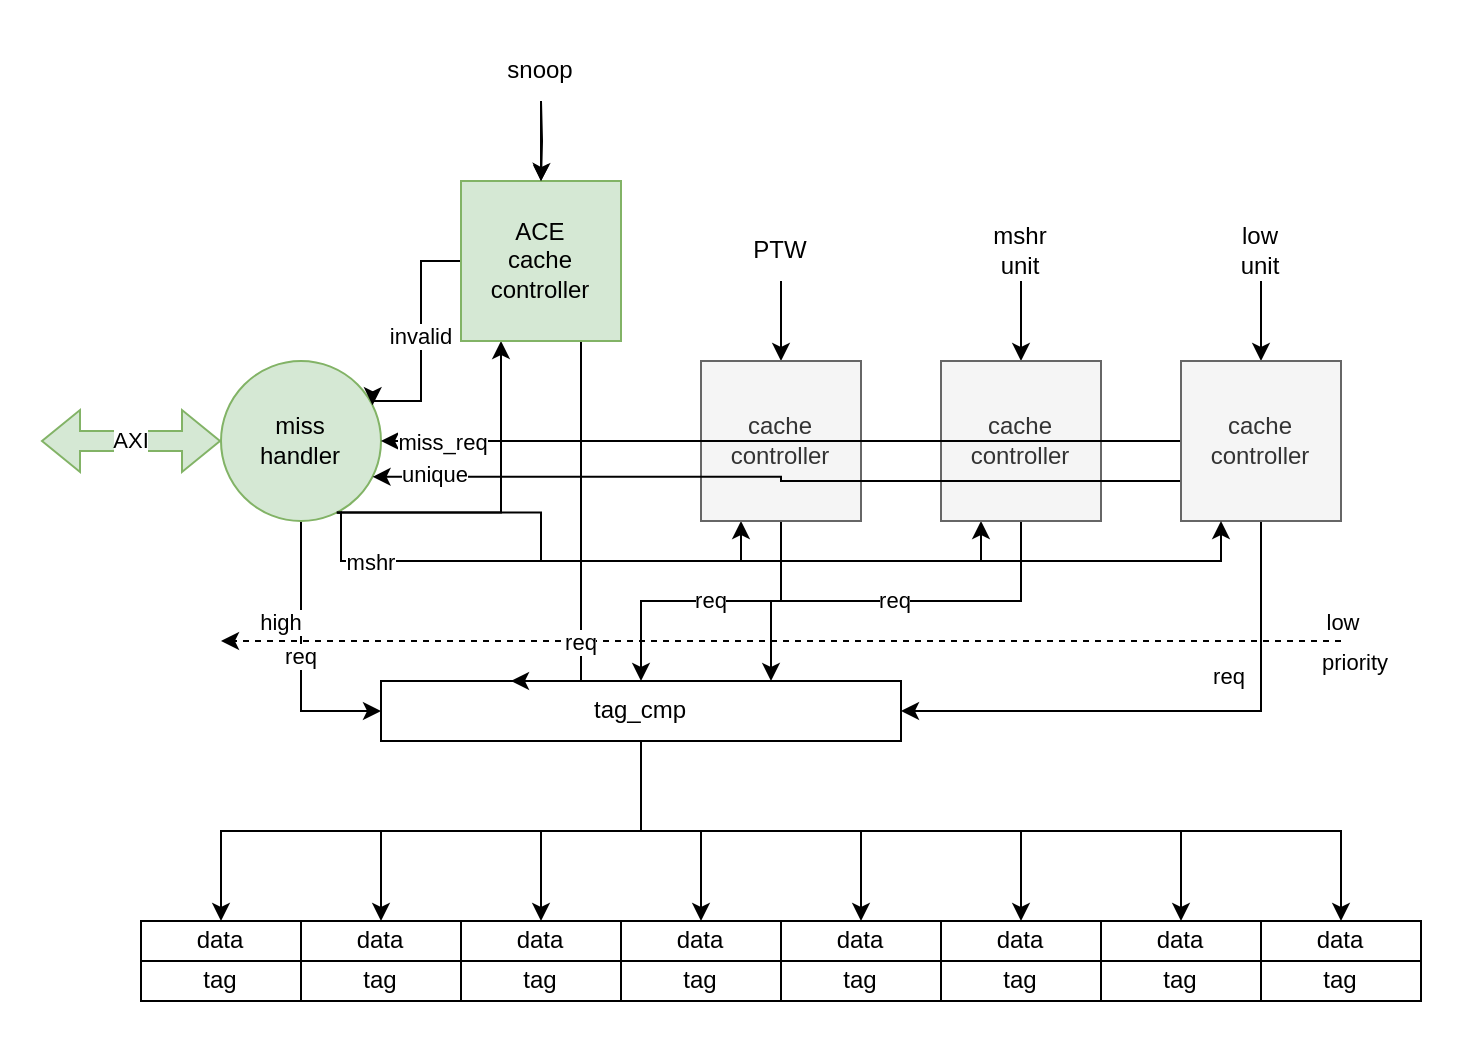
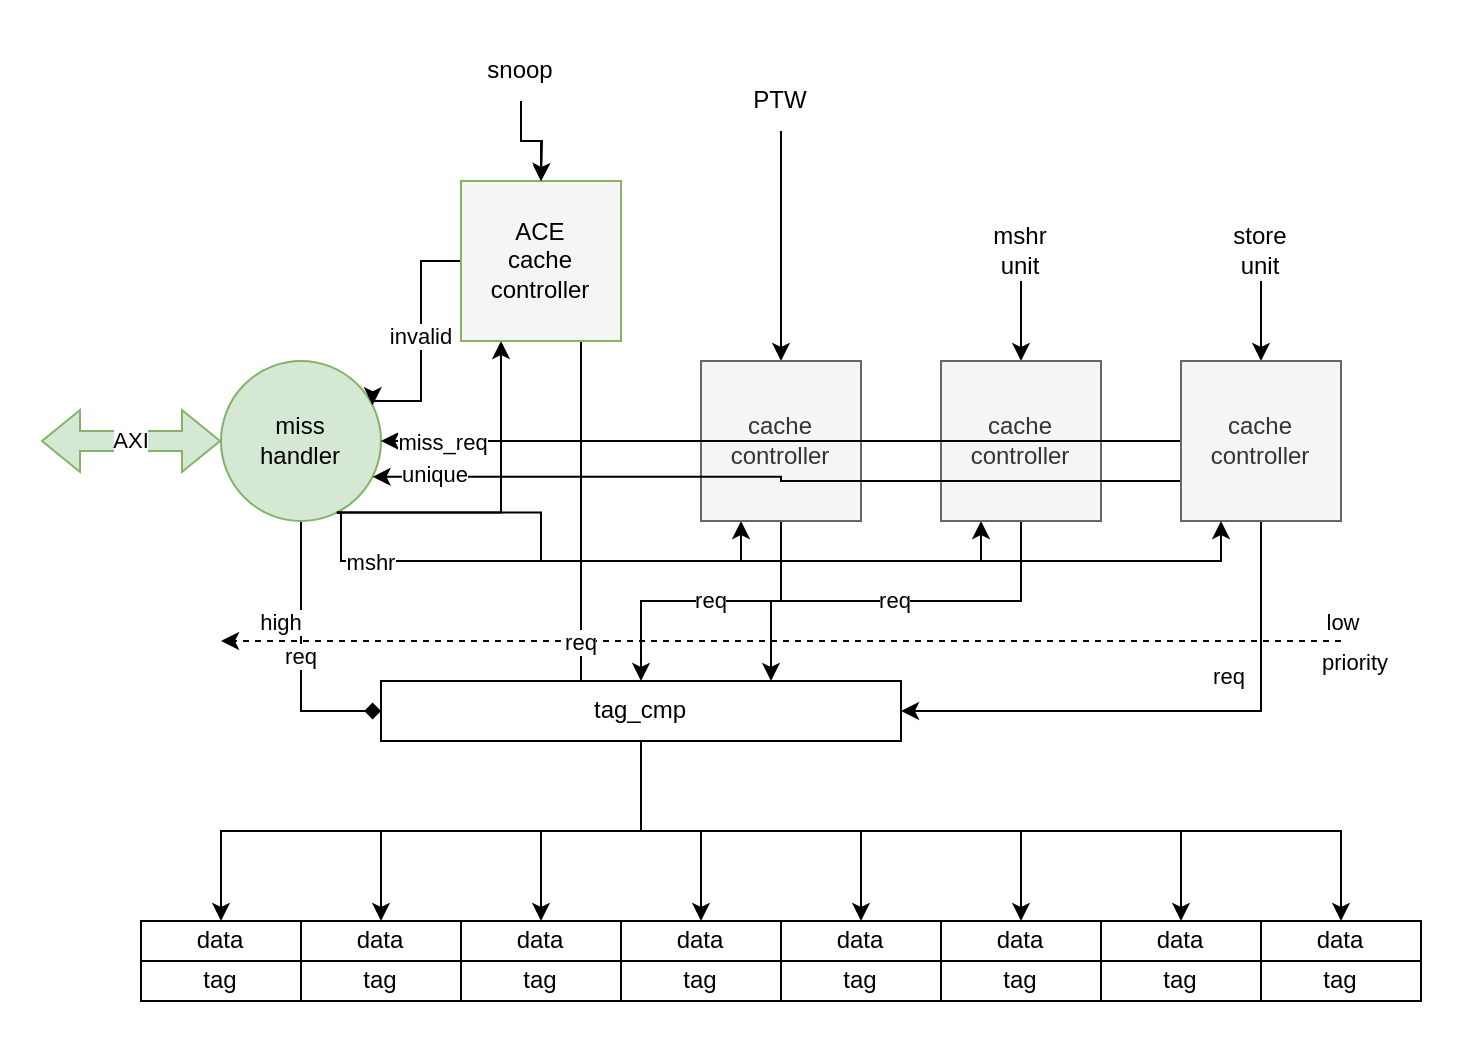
  <mxCell id="0" />
  <mxCell id="1" parent="0" />
  <mxCell id="2" style="edgeStyle=orthogonalEdgeStyle;rounded=0;orthogonalLoop=1;jettySize=auto;html=1;exitX=0.5;exitY=0;exitDx=0;exitDy=0;endArrow=none;endFill=0;startArrow=classic;startFill=1;entryX=0.5;entryY=1;entryDx=0;entryDy=0;entryPerimeter=0;" parent="1" source="5" target="47" edge="1"><mxGeometry relative="1" as="geometry"><mxPoint x="390" y="140" as="targetPoint" /></mxGeometry></mxCell>
  <mxCell id="3" style="edgeStyle=orthogonalEdgeStyle;rounded=0;orthogonalLoop=1;jettySize=auto;html=1;entryX=0.75;entryY=1;entryDx=0;entryDy=0;startArrow=classic;startFill=1;endArrow=none;endFill=0;exitX=0.25;exitY=1;exitDx=0;exitDy=0;" parent="1" source="5" target="8" edge="1"><mxGeometry relative="1" as="geometry" /></mxCell>
  <mxCell id="4" value="req" style="edgeStyle=orthogonalEdgeStyle;rounded=0;orthogonalLoop=1;jettySize=auto;html=1;exitX=0.5;exitY=1;exitDx=0;exitDy=0;entryX=0.5;entryY=0;entryDx=0;entryDy=0;startArrow=none;startFill=0;endArrow=classic;endFill=1;" parent="1" source="5" target="29" edge="1"><mxGeometry relative="1" as="geometry" /></mxCell>
  <mxCell id="5" value="&lt;div&gt;cache&lt;/div&gt;&lt;div&gt;controller&lt;br&gt;&lt;/div&gt;" style="whiteSpace=wrap;html=1;aspect=fixed;fillColor=#f5f5f5;strokeColor=#666666;fontColor=#333333;" parent="1" vertex="1"><mxGeometry x="350" y="180" width="80" height="80" as="geometry" /></mxCell>
- <mxCell id="6" value="req" style="edgeStyle=orthogonalEdgeStyle;rounded=0;orthogonalLoop=1;jettySize=auto;html=1;exitX=0.5;exitY=1;exitDx=0;exitDy=0;entryX=0;entryY=0.5;entryDx=0;entryDy=0;startArrow=none;startFill=0;endArrow=classic;endFill=1;" parent="1" source="8" target="29" edge="1"><mxGeometry relative="1" as="geometry" /></mxCell>
+ <mxCell id="6" value="req" style="edgeStyle=orthogonalEdgeStyle;rounded=0;orthogonalLoop=1;jettySize=auto;html=1;exitX=0.5;exitY=1;exitDx=0;exitDy=0;entryX=0;entryY=0.5;entryDx=0;entryDy=0;startArrow=none;startFill=0;endArrow=diamond;endFill=1;" parent="1" source="8" target="29" edge="1"><mxGeometry relative="1" as="geometry" /></mxCell>
  <mxCell id="7" style="edgeStyle=orthogonalEdgeStyle;rounded=0;orthogonalLoop=1;jettySize=auto;html=1;exitX=0.75;exitY=1;exitDx=0;exitDy=0;entryX=0.25;entryY=1;entryDx=0;entryDy=0;" parent="1" source="8" target="56" edge="1"><mxGeometry relative="1" as="geometry" /></mxCell>
  <mxCell id="8" value="&lt;div&gt;miss&lt;/div&gt;&lt;div&gt;handler&lt;br&gt;&lt;/div&gt;" style="ellipse;whiteSpace=wrap;html=1;aspect=fixed;fillColor=#d5e8d4;strokeColor=#82b366;" parent="1" vertex="1"><mxGeometry x="110" y="180" width="80" height="80" as="geometry" /></mxCell>
  <mxCell id="9" style="edgeStyle=orthogonalEdgeStyle;rounded=0;orthogonalLoop=1;jettySize=auto;html=1;exitX=0.5;exitY=0;exitDx=0;exitDy=0;endArrow=none;endFill=0;startArrow=classic;startFill=1;entryX=0.5;entryY=1;entryDx=0;entryDy=0;" parent="1" source="12" target="48" edge="1"><mxGeometry relative="1" as="geometry"><mxPoint x="510" y="140" as="targetPoint" /></mxGeometry></mxCell>
  <mxCell id="10" style="edgeStyle=orthogonalEdgeStyle;rounded=0;orthogonalLoop=1;jettySize=auto;html=1;entryX=0.75;entryY=1;entryDx=0;entryDy=0;startArrow=classic;startFill=1;endArrow=none;endFill=0;exitX=0.25;exitY=1;exitDx=0;exitDy=0;" parent="1" source="12" target="8" edge="1"><mxGeometry relative="1" as="geometry"><Array as="points"><mxPoint x="490" y="280" /><mxPoint x="170" y="280" /></Array></mxGeometry></mxCell>
  <mxCell id="11" value="req" style="edgeStyle=orthogonalEdgeStyle;rounded=0;orthogonalLoop=1;jettySize=auto;html=1;exitX=0.5;exitY=1;exitDx=0;exitDy=0;entryX=0.75;entryY=0;entryDx=0;entryDy=0;startArrow=none;startFill=0;endArrow=classic;endFill=1;" parent="1" source="12" target="29" edge="1"><mxGeometry relative="1" as="geometry" /></mxCell>
  <mxCell id="12" value="&lt;div&gt;cache&lt;/div&gt;&lt;div&gt;controller&lt;br&gt;&lt;/div&gt;" style="whiteSpace=wrap;html=1;aspect=fixed;fillColor=#f5f5f5;strokeColor=#666666;fontColor=#333333;" parent="1" vertex="1"><mxGeometry x="470" y="180" width="80" height="80" as="geometry" /></mxCell>
  <mxCell id="13" style="edgeStyle=orthogonalEdgeStyle;rounded=0;orthogonalLoop=1;jettySize=auto;html=1;exitX=0.5;exitY=0;exitDx=0;exitDy=0;endArrow=none;endFill=0;startArrow=classic;startFill=1;entryX=0.5;entryY=1;entryDx=0;entryDy=0;" parent="1" source="20" target="49" edge="1"><mxGeometry relative="1" as="geometry"><mxPoint x="630" y="140" as="targetPoint" /></mxGeometry></mxCell>
  <mxCell id="14" style="edgeStyle=orthogonalEdgeStyle;rounded=0;orthogonalLoop=1;jettySize=auto;html=1;exitX=0.5;exitY=1;exitDx=0;exitDy=0;startArrow=none;startFill=0;endArrow=classic;endFill=1;entryX=1;entryY=0.5;entryDx=0;entryDy=0;" parent="1" source="20" target="29" edge="1"><mxGeometry relative="1" as="geometry"><mxPoint x="630" y="310" as="targetPoint" /></mxGeometry></mxCell>
  <mxCell id="15" value="req" style="edgeLabel;html=1;align=center;verticalAlign=middle;resizable=0;points=[];" parent="14" vertex="1" connectable="0"><mxGeometry x="-0.179" y="-1" relative="1" as="geometry"><mxPoint x="1" y="-17" as="offset" /></mxGeometry></mxCell>
  <mxCell id="16" style="edgeStyle=orthogonalEdgeStyle;rounded=0;orthogonalLoop=1;jettySize=auto;html=1;exitX=0;exitY=0.5;exitDx=0;exitDy=0;entryX=1;entryY=0.5;entryDx=0;entryDy=0;" parent="1" source="20" target="8" edge="1"><mxGeometry relative="1" as="geometry"><mxPoint x="190" y="220" as="targetPoint" /><Array as="points" /></mxGeometry></mxCell>
  <mxCell id="17" value="&lt;div&gt;miss_req&lt;/div&gt;" style="edgeLabel;html=1;align=center;verticalAlign=middle;resizable=0;points=[];" parent="16" connectable="0" vertex="1"><mxGeometry x="0.667" y="-1" relative="1" as="geometry"><mxPoint x="-37" y="1" as="offset" /></mxGeometry></mxCell>
  <mxCell id="18" style="edgeStyle=orthogonalEdgeStyle;rounded=0;orthogonalLoop=1;jettySize=auto;html=1;exitX=0;exitY=0.75;exitDx=0;exitDy=0;entryX=1;entryY=0.75;entryDx=0;entryDy=0;" parent="1" source="20" target="8" edge="1"><mxGeometry relative="1" as="geometry" /></mxCell>
  <mxCell id="19" value="unique" style="edgeLabel;html=1;align=center;verticalAlign=middle;resizable=0;points=[];" parent="18" connectable="0" vertex="1"><mxGeometry x="0.865" y="-1" relative="1" as="geometry"><mxPoint x="3" as="offset" /></mxGeometry></mxCell>
  <mxCell id="20" value="&lt;div&gt;cache&lt;/div&gt;&lt;div&gt;controller&lt;br&gt;&lt;/div&gt;" style="whiteSpace=wrap;html=1;aspect=fixed;fillColor=#f5f5f5;strokeColor=#666666;fontColor=#333333;" parent="1" vertex="1"><mxGeometry x="590" y="180" width="80" height="80" as="geometry" /></mxCell>
  <mxCell id="21" style="edgeStyle=orthogonalEdgeStyle;rounded=0;orthogonalLoop=1;jettySize=auto;html=1;exitX=0.5;exitY=1;exitDx=0;exitDy=0;startArrow=none;startFill=0;endArrow=classic;endFill=1;" parent="1" source="29" target="38" edge="1"><mxGeometry relative="1" as="geometry" /></mxCell>
  <mxCell id="22" style="edgeStyle=orthogonalEdgeStyle;rounded=0;orthogonalLoop=1;jettySize=auto;html=1;exitX=0.5;exitY=1;exitDx=0;exitDy=0;entryX=0.5;entryY=0;entryDx=0;entryDy=0;startArrow=none;startFill=0;endArrow=classic;endFill=1;" parent="1" source="29" target="40" edge="1"><mxGeometry relative="1" as="geometry" /></mxCell>
  <mxCell id="23" style="edgeStyle=orthogonalEdgeStyle;rounded=0;orthogonalLoop=1;jettySize=auto;html=1;exitX=0.5;exitY=1;exitDx=0;exitDy=0;entryX=0.5;entryY=0;entryDx=0;entryDy=0;startArrow=none;startFill=0;endArrow=classic;endFill=1;" parent="1" source="29" target="42" edge="1"><mxGeometry relative="1" as="geometry" /></mxCell>
  <mxCell id="24" style="edgeStyle=orthogonalEdgeStyle;rounded=0;orthogonalLoop=1;jettySize=auto;html=1;exitX=0.5;exitY=1;exitDx=0;exitDy=0;startArrow=none;startFill=0;endArrow=classic;endFill=1;" parent="1" source="29" target="44" edge="1"><mxGeometry relative="1" as="geometry" /></mxCell>
  <mxCell id="25" style="edgeStyle=orthogonalEdgeStyle;rounded=0;orthogonalLoop=1;jettySize=auto;html=1;exitX=0.5;exitY=1;exitDx=0;exitDy=0;startArrow=none;startFill=0;endArrow=classic;endFill=1;" parent="1" source="29" target="30" edge="1"><mxGeometry relative="1" as="geometry" /></mxCell>
  <mxCell id="26" style="edgeStyle=orthogonalEdgeStyle;rounded=0;orthogonalLoop=1;jettySize=auto;html=1;exitX=0.5;exitY=1;exitDx=0;exitDy=0;startArrow=none;startFill=0;endArrow=classic;endFill=1;" parent="1" source="29" target="32" edge="1"><mxGeometry relative="1" as="geometry" /></mxCell>
  <mxCell id="27" style="edgeStyle=orthogonalEdgeStyle;rounded=0;orthogonalLoop=1;jettySize=auto;html=1;exitX=0.5;exitY=1;exitDx=0;exitDy=0;startArrow=none;startFill=0;endArrow=classic;endFill=1;" parent="1" source="29" target="34" edge="1"><mxGeometry relative="1" as="geometry" /></mxCell>
  <mxCell id="28" style="edgeStyle=orthogonalEdgeStyle;rounded=0;orthogonalLoop=1;jettySize=auto;html=1;exitX=0.5;exitY=1;exitDx=0;exitDy=0;entryX=0.5;entryY=0;entryDx=0;entryDy=0;startArrow=none;startFill=0;endArrow=classic;endFill=1;" parent="1" source="29" target="36" edge="1"><mxGeometry relative="1" as="geometry" /></mxCell>
  <mxCell id="29" value="tag_cmp" style="rounded=0;whiteSpace=wrap;html=1;" parent="1" vertex="1"><mxGeometry x="190" y="340" width="260" height="30" as="geometry" /></mxCell>
  <mxCell id="30" value="data" style="rounded=0;whiteSpace=wrap;html=1;" parent="1" vertex="1"><mxGeometry x="390" y="460" width="80" height="20" as="geometry" /></mxCell>
  <mxCell id="31" value="tag" style="rounded=0;whiteSpace=wrap;html=1;" parent="1" vertex="1"><mxGeometry x="390" y="480" width="80" height="20" as="geometry" /></mxCell>
  <mxCell id="32" value="data" style="rounded=0;whiteSpace=wrap;html=1;" parent="1" vertex="1"><mxGeometry x="470" y="460" width="80" height="20" as="geometry" /></mxCell>
  <mxCell id="33" value="tag" style="rounded=0;whiteSpace=wrap;html=1;" parent="1" vertex="1"><mxGeometry x="470" y="480" width="80" height="20" as="geometry" /></mxCell>
  <mxCell id="34" value="data" style="rounded=0;whiteSpace=wrap;html=1;" parent="1" vertex="1"><mxGeometry x="550" y="460" width="80" height="20" as="geometry" /></mxCell>
  <mxCell id="35" value="tag" style="rounded=0;whiteSpace=wrap;html=1;" parent="1" vertex="1"><mxGeometry x="550" y="480" width="80" height="20" as="geometry" /></mxCell>
  <mxCell id="36" value="data" style="rounded=0;whiteSpace=wrap;html=1;" parent="1" vertex="1"><mxGeometry x="630" y="460" width="80" height="20" as="geometry" /></mxCell>
  <mxCell id="37" value="tag" style="rounded=0;whiteSpace=wrap;html=1;" parent="1" vertex="1"><mxGeometry x="630" y="480" width="80" height="20" as="geometry" /></mxCell>
  <mxCell id="38" value="data" style="rounded=0;whiteSpace=wrap;html=1;" parent="1" vertex="1"><mxGeometry x="70" y="460" width="80" height="20" as="geometry" /></mxCell>
  <mxCell id="39" value="tag" style="rounded=0;whiteSpace=wrap;html=1;" parent="1" vertex="1"><mxGeometry x="70" y="480" width="80" height="20" as="geometry" /></mxCell>
  <mxCell id="40" value="data" style="rounded=0;whiteSpace=wrap;html=1;" parent="1" vertex="1"><mxGeometry x="150" y="460" width="80" height="20" as="geometry" /></mxCell>
  <mxCell id="41" value="tag" style="rounded=0;whiteSpace=wrap;html=1;" parent="1" vertex="1"><mxGeometry x="150" y="480" width="80" height="20" as="geometry" /></mxCell>
  <mxCell id="42" value="data" style="rounded=0;whiteSpace=wrap;html=1;" parent="1" vertex="1"><mxGeometry x="230" y="460" width="80" height="20" as="geometry" /></mxCell>
  <mxCell id="43" value="tag" style="rounded=0;whiteSpace=wrap;html=1;" parent="1" vertex="1"><mxGeometry x="230" y="480" width="80" height="20" as="geometry" /></mxCell>
  <mxCell id="44" value="data" style="rounded=0;whiteSpace=wrap;html=1;" parent="1" vertex="1"><mxGeometry x="310" y="460" width="80" height="20" as="geometry" /></mxCell>
  <mxCell id="45" value="tag" style="rounded=0;whiteSpace=wrap;html=1;" parent="1" vertex="1"><mxGeometry x="310" y="480" width="80" height="20" as="geometry" /></mxCell>
  <mxCell id="46" value="AXI" style="shape=flexArrow;endArrow=classic;startArrow=classic;html=1;rounded=0;entryX=0;entryY=0.5;entryDx=0;entryDy=0;fillColor=#d5e8d4;strokeColor=#82b366;" parent="1" target="8" edge="1"><mxGeometry width="100" height="100" relative="1" as="geometry"><mxPoint x="20" y="220" as="sourcePoint" /><mxPoint x="460" y="420" as="targetPoint" /></mxGeometry></mxCell>
- <mxCell id="47" value="PTW" style="text;html=1;strokeColor=none;fillColor=none;align=center;verticalAlign=middle;whiteSpace=wrap;rounded=0;" parent="1" vertex="1"><mxGeometry x="360" y="110" width="60" height="30" as="geometry" /></mxCell>
+ <mxCell id="47" value="PTW" style="text;html=1;strokeColor=none;fillColor=none;align=center;verticalAlign=middle;whiteSpace=wrap;rounded=0;" parent="1" vertex="1"><mxGeometry x="360" y="35" width="60" height="30" as="geometry" /></mxCell>
  <mxCell id="48" value="mshr&lt;br&gt;unit" style="text;html=1;strokeColor=none;fillColor=none;align=center;verticalAlign=middle;whiteSpace=wrap;rounded=0;" parent="1" vertex="1"><mxGeometry x="480" y="110" width="60" height="30" as="geometry" /></mxCell>
- <mxCell id="49" value="&lt;div&gt;low&lt;/div&gt;&lt;div&gt;unit&lt;br&gt;&lt;/div&gt;" style="text;html=1;strokeColor=none;fillColor=none;align=center;verticalAlign=middle;whiteSpace=wrap;rounded=0;" parent="1" vertex="1"><mxGeometry x="600" y="110" width="60" height="30" as="geometry" /></mxCell>
+ <mxCell id="49" value="&lt;div&gt;store&lt;/div&gt;&lt;div&gt;unit&lt;br&gt;&lt;/div&gt;" style="text;html=1;strokeColor=none;fillColor=none;align=center;verticalAlign=middle;whiteSpace=wrap;rounded=0;" parent="1" vertex="1"><mxGeometry x="600" y="110" width="60" height="30" as="geometry" /></mxCell>
  <mxCell id="50" value="" style="endArrow=classic;html=1;rounded=0;dashed=1;" parent="1" edge="1"><mxGeometry width="50" height="50" relative="1" as="geometry"><mxPoint x="670" y="320" as="sourcePoint" /><mxPoint x="110" y="320" as="targetPoint" /></mxGeometry></mxCell>
  <mxCell id="51" value="priority" style="edgeLabel;html=1;align=center;verticalAlign=middle;resizable=0;points=[];" parent="50" vertex="1" connectable="0"><mxGeometry x="-0.269" y="3" relative="1" as="geometry"><mxPoint x="211" y="7" as="offset" /></mxGeometry></mxCell>
  <mxCell id="52" value="&lt;div&gt;high&lt;/div&gt;" style="edgeLabel;html=1;align=center;verticalAlign=middle;resizable=0;points=[];" parent="50" vertex="1" connectable="0"><mxGeometry x="0.538" y="-2" relative="1" as="geometry"><mxPoint x="-100" y="-8" as="offset" /></mxGeometry></mxCell>
  <mxCell id="53" value="low" style="edgeLabel;html=1;align=center;verticalAlign=middle;resizable=0;points=[];" parent="50" vertex="1" connectable="0"><mxGeometry x="-0.727" y="-2" relative="1" as="geometry"><mxPoint x="76" y="-8" as="offset" /></mxGeometry></mxCell>
- <mxCell id="54" value="req" style="edgeStyle=orthogonalEdgeStyle;rounded=0;orthogonalLoop=1;jettySize=auto;html=1;exitX=0.75;exitY=1;exitDx=0;exitDy=0;entryX=0.25;entryY=0;entryDx=0;entryDy=0;" parent="1" source="56" target="29" edge="1"><mxGeometry x="0.474" relative="1" as="geometry"><Array as="points"><mxPoint x="290" y="230" /><mxPoint x="290" y="230" /></Array><mxPoint as="offset" /></mxGeometry></mxCell>
+ <mxCell id="54" value="req" style="edgeStyle=orthogonalEdgeStyle;rounded=0;orthogonalLoop=1;jettySize=auto;html=1;exitX=0.75;exitY=1;exitDx=0;exitDy=0;entryX=0.25;entryY=0;entryDx=0;entryDy=0;endArrow=none;" parent="1" source="56" target="29" edge="1"><mxGeometry x="0.474" relative="1" as="geometry"><Array as="points"><mxPoint x="290" y="230" /><mxPoint x="290" y="230" /></Array><mxPoint as="offset" /></mxGeometry></mxCell>
  <mxCell id="55" value="invalid" style="edgeStyle=orthogonalEdgeStyle;rounded=0;orthogonalLoop=1;jettySize=auto;html=1;exitX=0;exitY=0.5;exitDx=0;exitDy=0;entryX=1;entryY=0.25;entryDx=0;entryDy=0;" parent="1" source="56" target="8" edge="1"><mxGeometry relative="1" as="geometry"><Array as="points"><mxPoint x="210" y="130" /><mxPoint x="210" y="200" /></Array></mxGeometry></mxCell>
- <mxCell id="56" value="&lt;div&gt;ACE&lt;br&gt;&lt;/div&gt;&lt;div&gt;cache&lt;/div&gt;&lt;div&gt;controller&lt;br&gt;&lt;/div&gt;" style="whiteSpace=wrap;html=1;aspect=fixed;fillColor=#d5e8d4;strokeColor=#82b366;" parent="1" vertex="1"><mxGeometry x="230" y="90" width="80" height="80" as="geometry" /></mxCell>
+ <mxCell id="56" value="&lt;div&gt;ACE&lt;br&gt;&lt;/div&gt;&lt;div&gt;cache&lt;/div&gt;&lt;div&gt;controller&lt;br&gt;&lt;/div&gt;" style="whiteSpace=wrap;html=1;aspect=fixed;fillColor=#f5f5f5;strokeColor=#82b366;" parent="1" vertex="1"><mxGeometry x="230" y="90" width="80" height="80" as="geometry" /></mxCell>
  <mxCell id="57" value="" style="edgeStyle=orthogonalEdgeStyle;rounded=0;orthogonalLoop=1;jettySize=auto;html=1;startArrow=classic;startFill=1;endArrow=none;endFill=0;exitX=0.25;exitY=1;exitDx=0;exitDy=0;entryX=0.75;entryY=1;entryDx=0;entryDy=0;" parent="1" source="20" target="8" edge="1"><mxGeometry relative="1" as="geometry"><mxPoint x="190" y="240" as="targetPoint" /><mxPoint x="590" y="240" as="sourcePoint" /><Array as="points"><mxPoint x="610" y="280" /><mxPoint x="170" y="280" /></Array></mxGeometry></mxCell>
  <mxCell id="58" value="mshr" style="edgeLabel;html=1;align=center;verticalAlign=middle;resizable=0;points=[];" parent="57" vertex="1" connectable="0"><mxGeometry x="0.805" y="1" relative="1" as="geometry"><mxPoint x="-7" y="-1" as="offset" /></mxGeometry></mxCell>
  <mxCell id="59" style="edgeStyle=orthogonalEdgeStyle;rounded=0;orthogonalLoop=1;jettySize=auto;html=1;exitX=0.5;exitY=0;exitDx=0;exitDy=0;endArrow=none;endFill=0;startArrow=classic;startFill=1;entryX=0.5;entryY=1;entryDx=0;entryDy=0;entryPerimeter=0;" parent="1" target="61" edge="1"><mxGeometry relative="1" as="geometry"><mxPoint x="270" y="50" as="targetPoint" /><mxPoint x="270" y="90" as="sourcePoint" /></mxGeometry></mxCell>
  <mxCell id="60" style="edgeStyle=orthogonalEdgeStyle;rounded=0;orthogonalLoop=1;jettySize=auto;html=1;entryX=0.5;entryY=0;entryDx=0;entryDy=0;exitX=0.5;exitY=1;exitDx=0;exitDy=0;endArrow=open;" parent="1" source="61" target="56" edge="1"><mxGeometry relative="1" as="geometry"><mxPoint x="270" y="90" as="targetPoint" /></mxGeometry></mxCell>
- <mxCell id="61" value="snoop" style="text;html=1;strokeColor=none;fillColor=none;align=center;verticalAlign=middle;whiteSpace=wrap;rounded=0;" parent="1" vertex="1"><mxGeometry x="240" y="20" width="60" height="30" as="geometry" /></mxCell>
+ <mxCell id="61" value="snoop" style="text;html=1;strokeColor=none;fillColor=none;align=center;verticalAlign=middle;whiteSpace=wrap;rounded=0;" parent="1" vertex="1"><mxGeometry x="230" y="20" width="60" height="30" as="geometry" /></mxCell>
